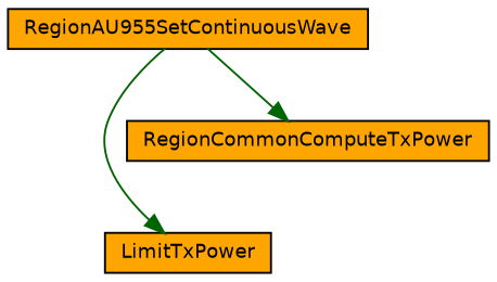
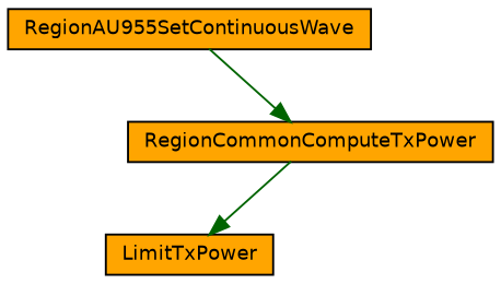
  digraph {
    rankdir=TB
    node [color=black fillcolor=orange fontname=Helvetica fontsize=10 shape=record style=filled]
    edge [color=darkgreen fontname=Helvetica fontsize=10 labelfontname=Helvetica labelfontsize=10 style=solid]
    n1 [fontcolor=black height=0.2 label=RegionAU955SetContinuousWave width=0.4]
    n2 [height=0.2 label=LimitTxPower width=0.4]
    n3 [height=0.2 label=RegionCommonComputeTxPower width=0.4]
-   n1 -> n2
+   n3 -> n2
    n1 -> n3
  }
